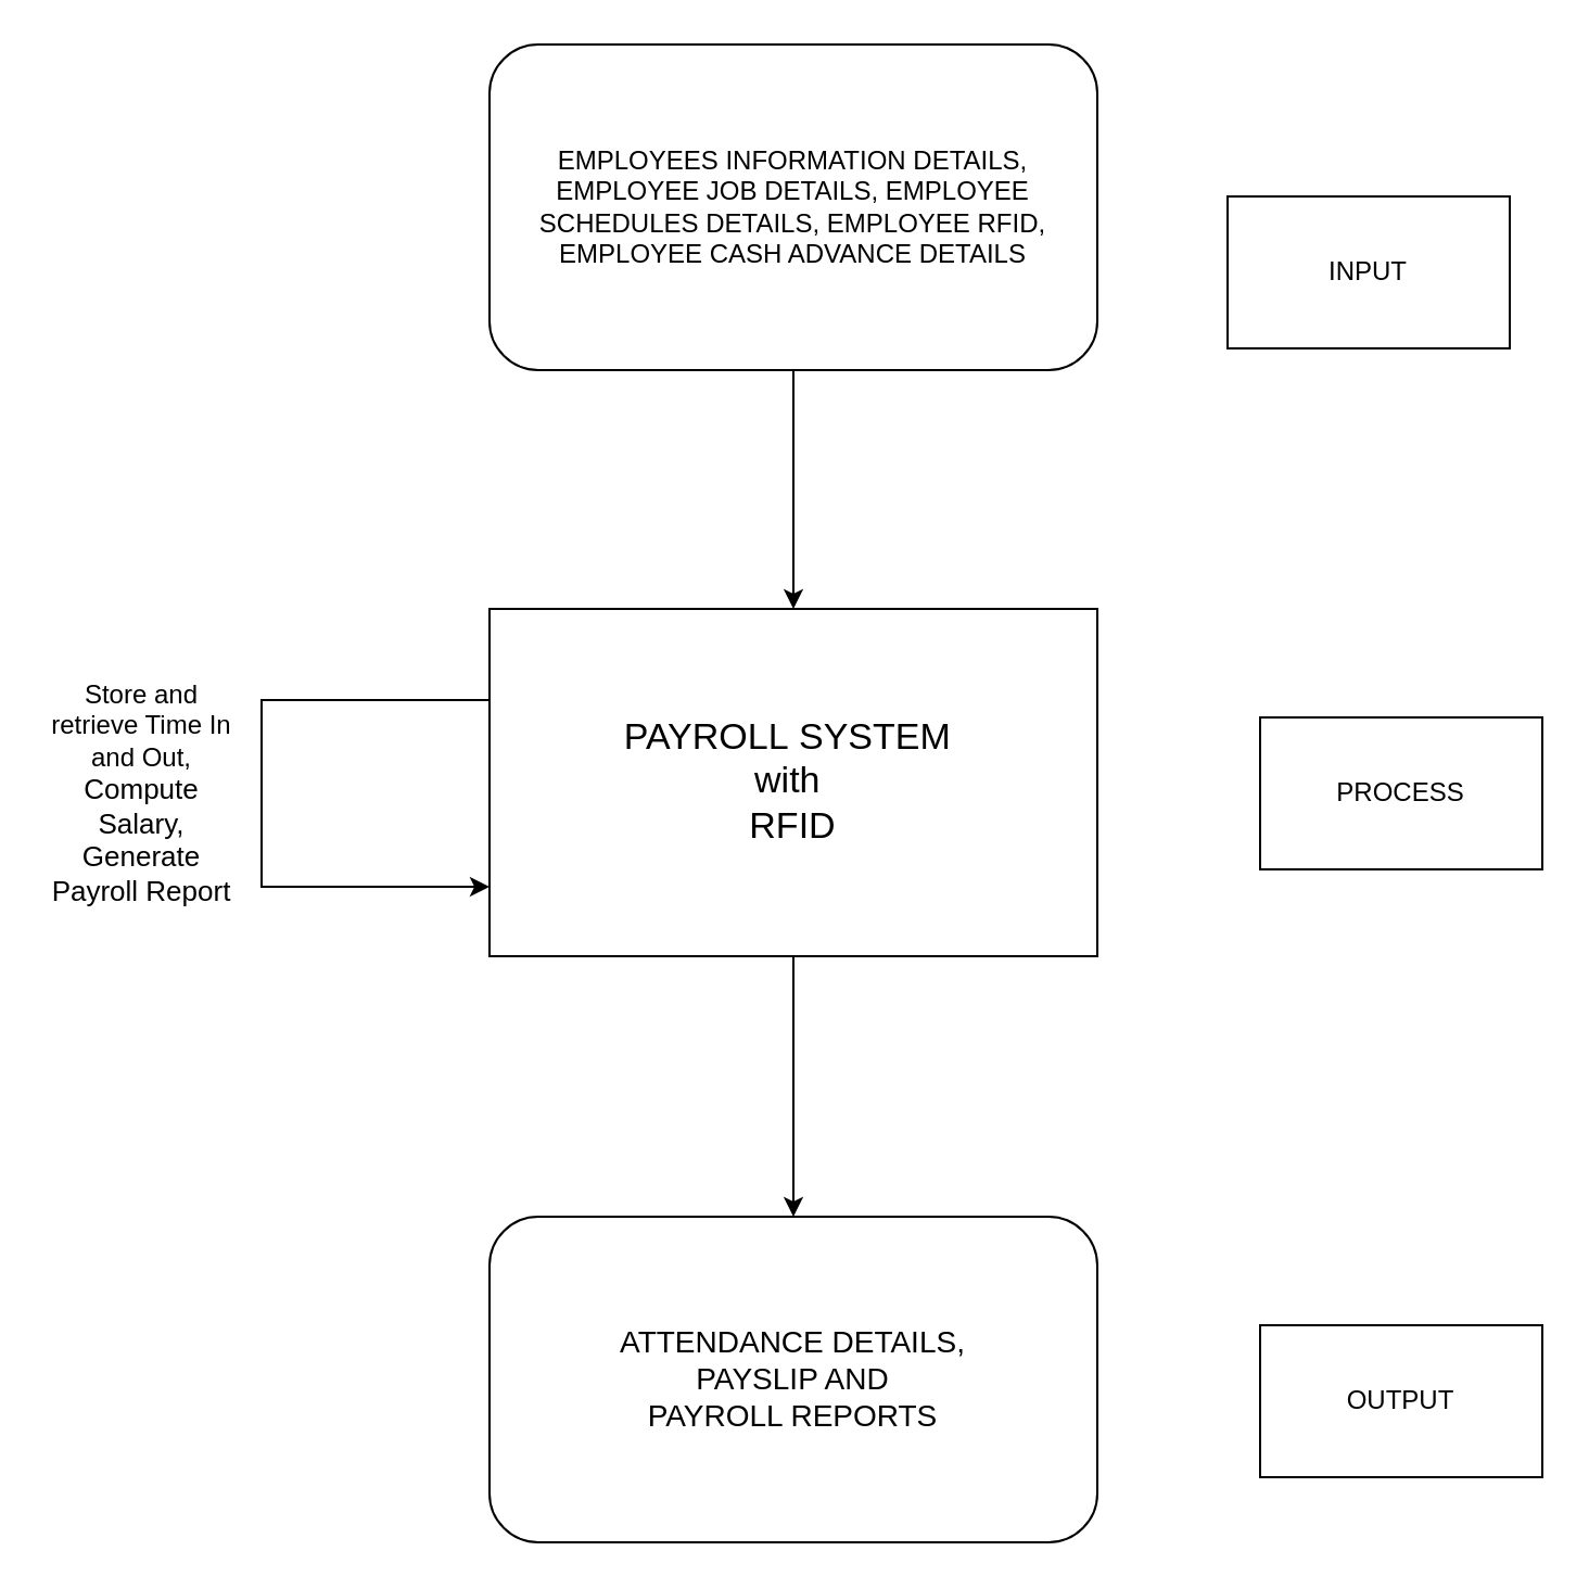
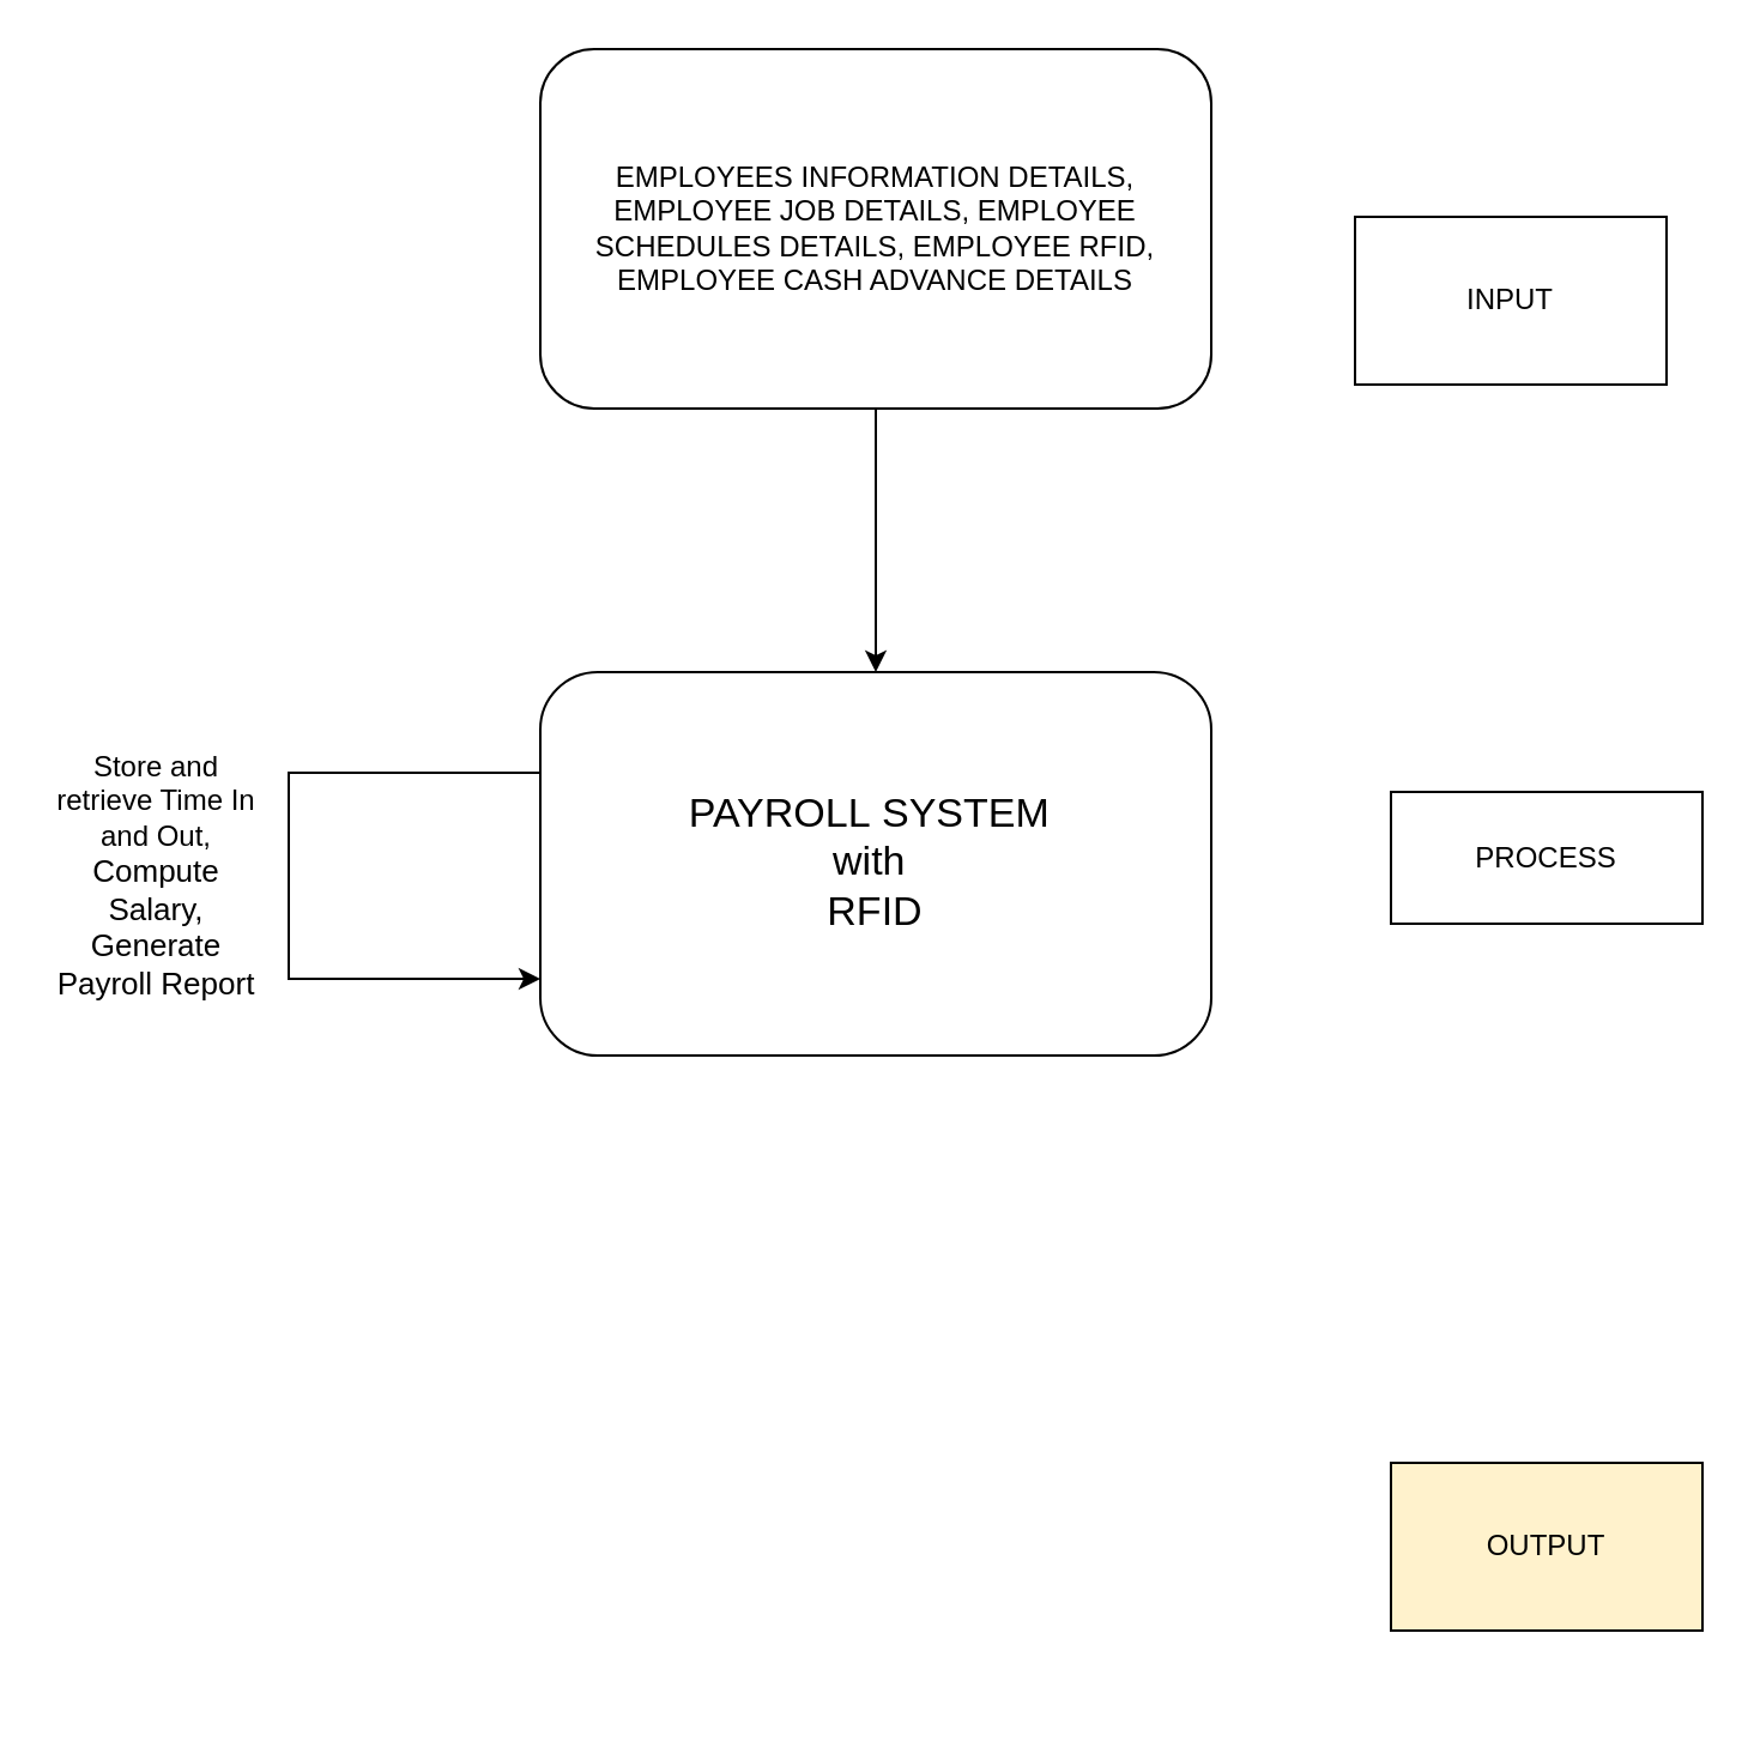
  <mxCell id="0" />
  <mxCell id="1" parent="0" />
  <mxCell id="2" style="edgeStyle=orthogonalEdgeStyle;rounded=0;orthogonalLoop=1;jettySize=auto;html=1;entryX=0.5;entryY=0;entryDx=0;entryDy=0;" edge="1" parent="1" source="3" target="5"><mxGeometry relative="1" as="geometry" /></mxCell>
  <mxCell id="3" value="EMPLOYEES INFORMATION DETAILS, EMPLOYEE JOB DETAILS, EMPLOYEE SCHEDULES DETAILS, EMPLOYEE RFID, EMPLOYEE CASH ADVANCE DETAILS&lt;span style=&quot;color: rgba(0, 0, 0, 0); font-family: monospace; font-size: 0px; text-align: start; text-wrap: nowrap;&quot;&gt;%3CmxGraphModel%3E%3Croot%3E%3CmxCell%20id%3D%220%22%2F%3E%3CmxCell%20id%3D%221%22%20parent%3D%220%22%2F%3E%3CmxCell%20id%3D%222%22%20value%3D%22%26lt%3Bfont%20style%3D%26quot%3Bfont-size%3A%2016px%3B%26quot%3B%26gt%3BPrinted%20Payroll%20Report%26lt%3B%2Ffont%26gt%3B%22%20style%3D%22text%3Bhtml%3D1%3Balign%3Dcenter%3BverticalAlign%3Dmiddle%3BwhiteSpace%3Dwrap%3Brounded%3D0%3BfontColor%3D%23000000%3B%22%20vertex%3D%221%22%20parent%3D%221%22%3E%3CmxGeometry%20x%3D%22-194%22%20y%3D%22718%22%20width%3D%2272%22%20height%3D%22122%22%20as%3D%22geometry%22%2F%3E%3C%2FmxCell%3E%3C%2Froot%3E%3C%2FmxGraphModel%&lt;/span&gt;" style="rounded=1;whiteSpace=wrap;html=1;" vertex="1" parent="1"><mxGeometry x="225" y="20" width="280" height="150" as="geometry" /></mxCell>
- <mxCell id="4" style="edgeStyle=orthogonalEdgeStyle;rounded=0;orthogonalLoop=1;jettySize=auto;html=1;exitX=0.5;exitY=1;exitDx=0;exitDy=0;entryX=0.5;entryY=0;entryDx=0;entryDy=0;" edge="1" parent="1" source="5" target="6"><mxGeometry relative="1" as="geometry" /></mxCell>
- <mxCell id="5" value="&lt;font style=&quot;font-size: 17px;&quot;&gt;PAYROLL&amp;nbsp;SYSTEM&amp;nbsp;&lt;br&gt;with&amp;nbsp;&lt;br&gt;RFID&lt;/font&gt;" style="whiteSpace=wrap;html=1;rounded=0;" vertex="1" parent="1"><mxGeometry x="225" y="280" width="280" height="160" as="geometry" /></mxCell>
- <mxCell id="6" value="&lt;font style=&quot;font-size: 14px;&quot;&gt;ATTENDANCE DETAILS,&lt;/font&gt;&lt;div style=&quot;font-size: 14px;&quot;&gt;&lt;font style=&quot;font-size: 14px;&quot;&gt;PAYSLIP AND&lt;/font&gt;&lt;/div&gt;&lt;div style=&quot;font-size: 14px;&quot;&gt;&lt;font style=&quot;font-size: 14px;&quot;&gt;PAYROLL REPORTS&lt;/font&gt;&lt;/div&gt;" style="rounded=1;whiteSpace=wrap;html=1;" vertex="1" parent="1"><mxGeometry x="225" y="560" width="280" height="150" as="geometry" /></mxCell>
+ <mxCell id="5" value="&lt;font style=&quot;font-size: 17px;&quot;&gt;PAYROLL&amp;nbsp;SYSTEM&amp;nbsp;&lt;br&gt;with&amp;nbsp;&lt;br&gt;RFID&lt;/font&gt;" style="rounded=1;whiteSpace=wrap;html=1;" vertex="1" parent="1"><mxGeometry x="225" y="280" width="280" height="160" as="geometry" /></mxCell>
  <mxCell id="7" style="edgeStyle=orthogonalEdgeStyle;rounded=0;orthogonalLoop=1;jettySize=auto;html=1;exitX=0;exitY=0.25;exitDx=0;exitDy=0;" edge="1" parent="1" source="5" target="5"><mxGeometry relative="1" as="geometry"><mxPoint x="200" y="430" as="targetPoint" /><Array as="points"><mxPoint x="225" y="322" /><mxPoint x="120" y="322" /><mxPoint x="120" y="408" /></Array></mxGeometry></mxCell>
  <mxCell id="8" value="INPUT" style="rounded=0;whiteSpace=wrap;html=1;" vertex="1" parent="1"><mxGeometry x="565" y="90" width="130" height="70" as="geometry" /></mxCell>
- <mxCell id="9" value="PROCESS" style="rounded=0;whiteSpace=wrap;html=1;" vertex="1" parent="1"><mxGeometry x="580" y="330" width="130" height="70" as="geometry" /></mxCell>
- <mxCell id="10" value="OUTPUT" style="rounded=0;whiteSpace=wrap;html=1;" vertex="1" parent="1"><mxGeometry x="580" y="610" width="130" height="70" as="geometry" /></mxCell>
+ <mxCell id="9" value="PROCESS" style="rounded=0;whiteSpace=wrap;html=1;" vertex="1" parent="1"><mxGeometry x="580" y="330" width="130" height="55" as="geometry" /></mxCell>
+ <mxCell id="10" value="OUTPUT" style="rounded=0;whiteSpace=wrap;html=1;fillColor=#fff2cc;" vertex="1" parent="1"><mxGeometry x="580" y="610" width="130" height="70" as="geometry" /></mxCell>
  <mxCell id="11" value="Store and retrieve Time In and Out,&lt;div style=&quot;font-size: 13px;&quot;&gt;Compute Salary,&lt;/div&gt;&lt;div style=&quot;font-size: 13px;&quot;&gt;Generate Payroll Report&lt;/div&gt;" style="text;html=1;align=center;verticalAlign=middle;whiteSpace=wrap;rounded=0;" vertex="1" parent="1"><mxGeometry x="20" y="310" width="90" height="110" as="geometry" /></mxCell>
